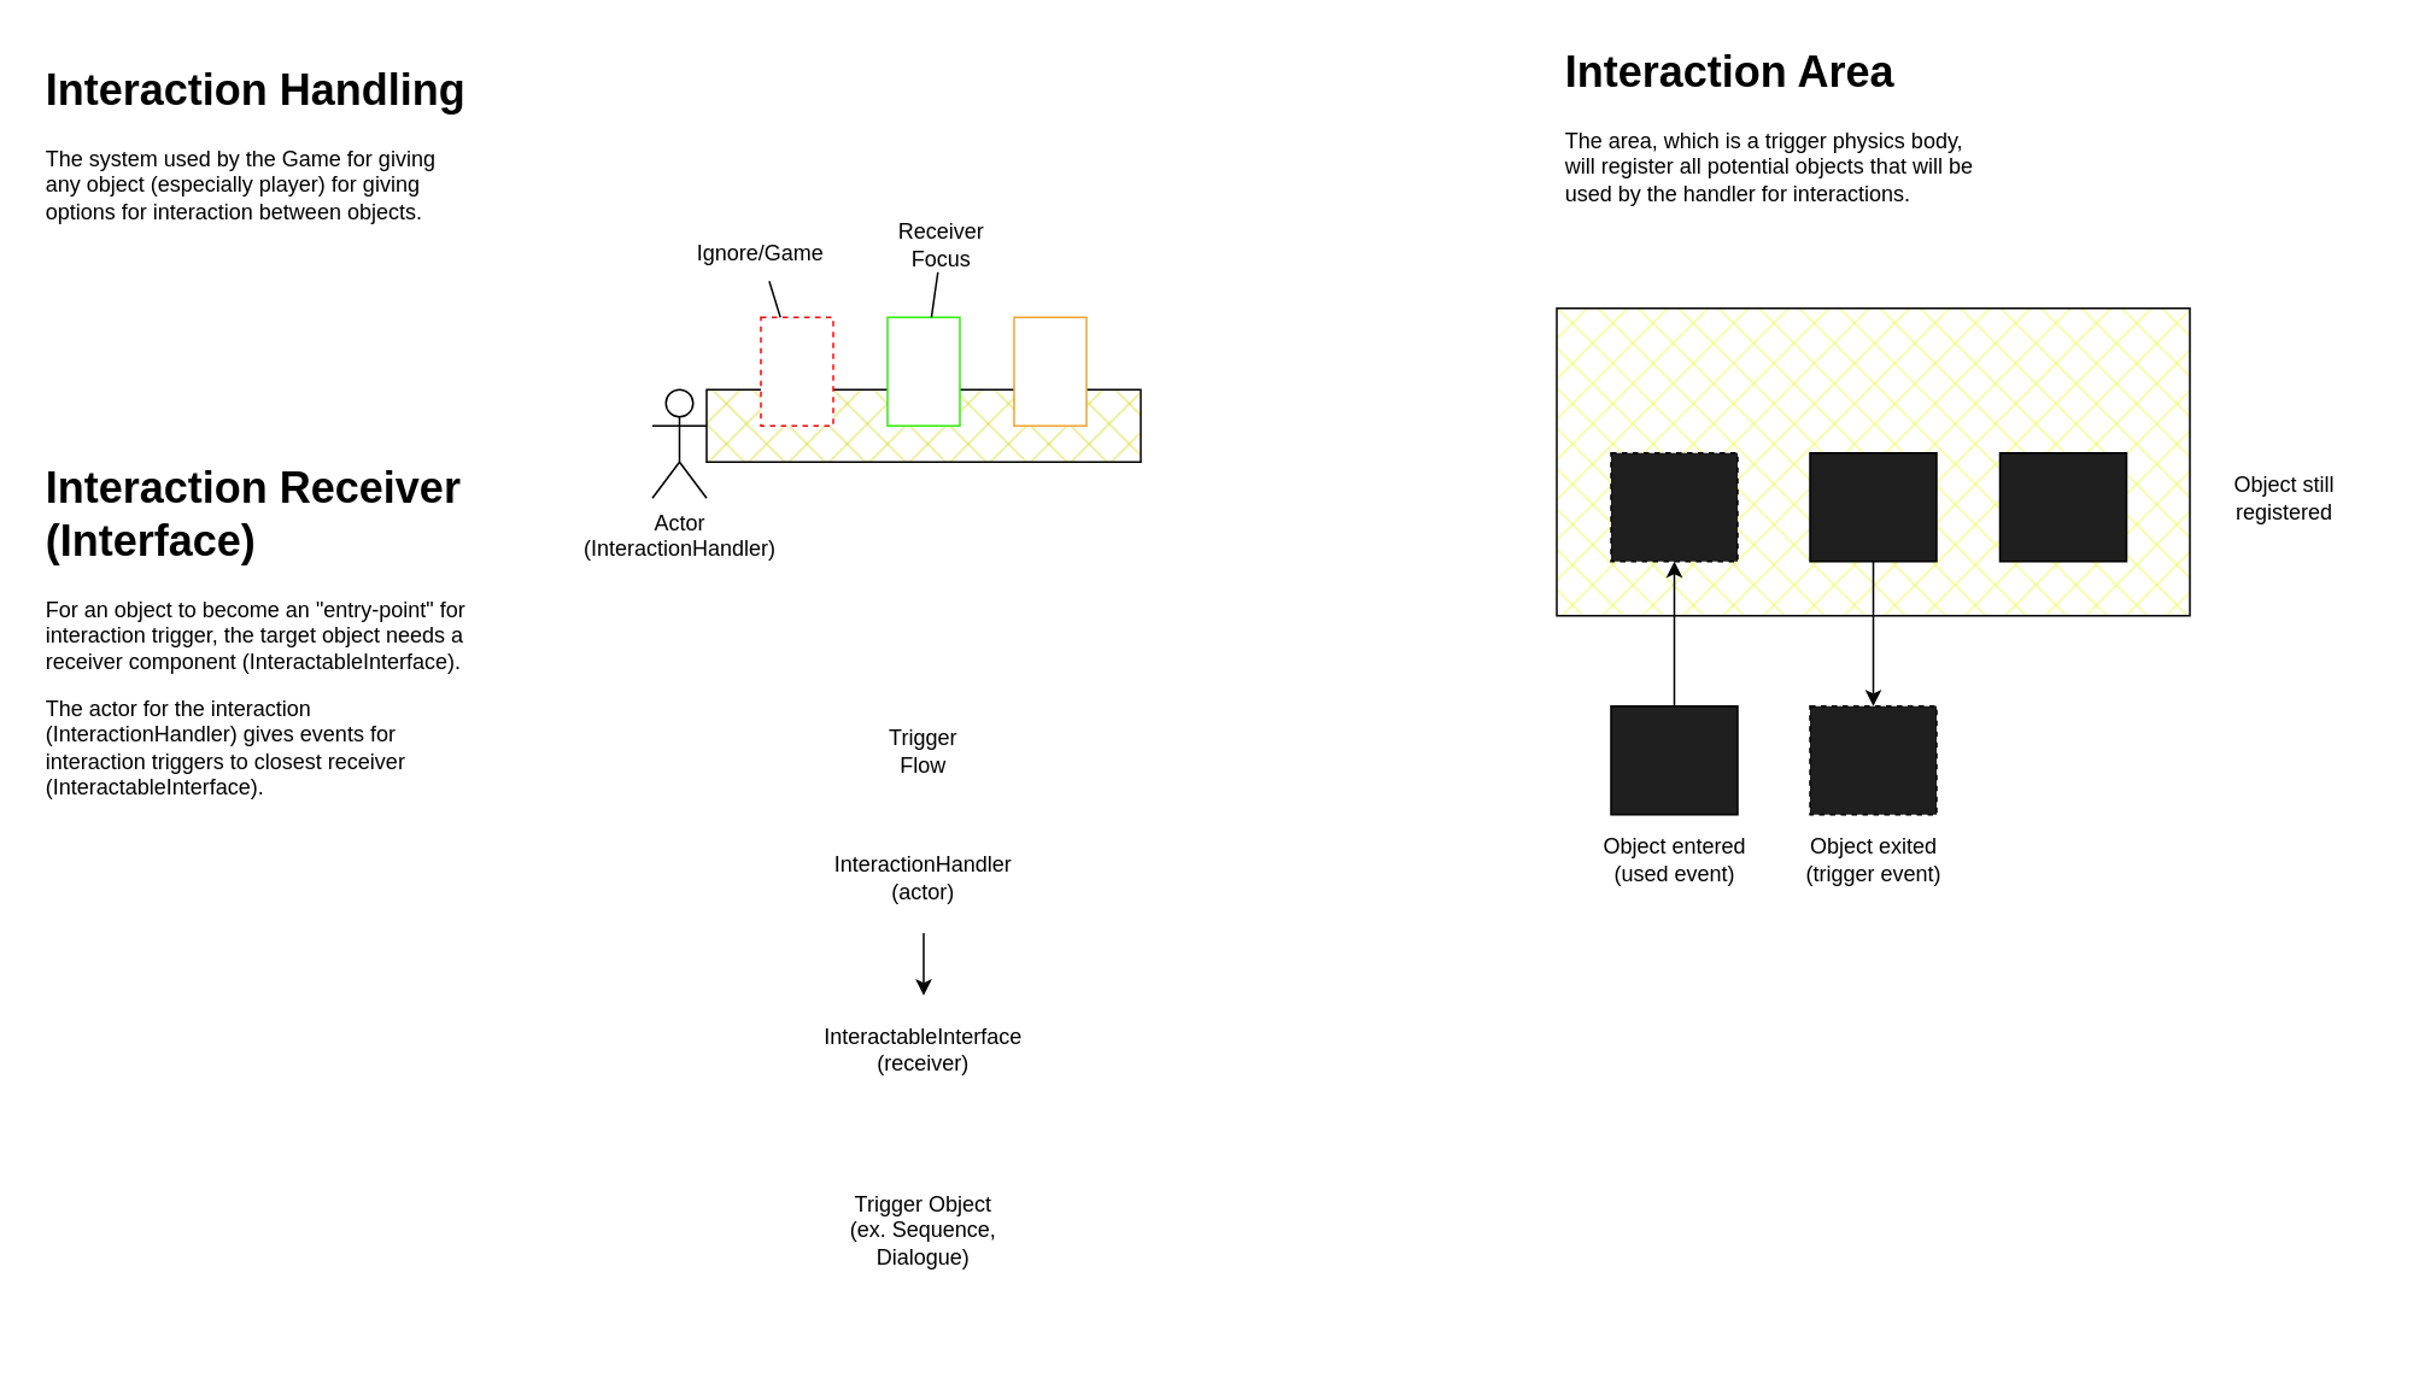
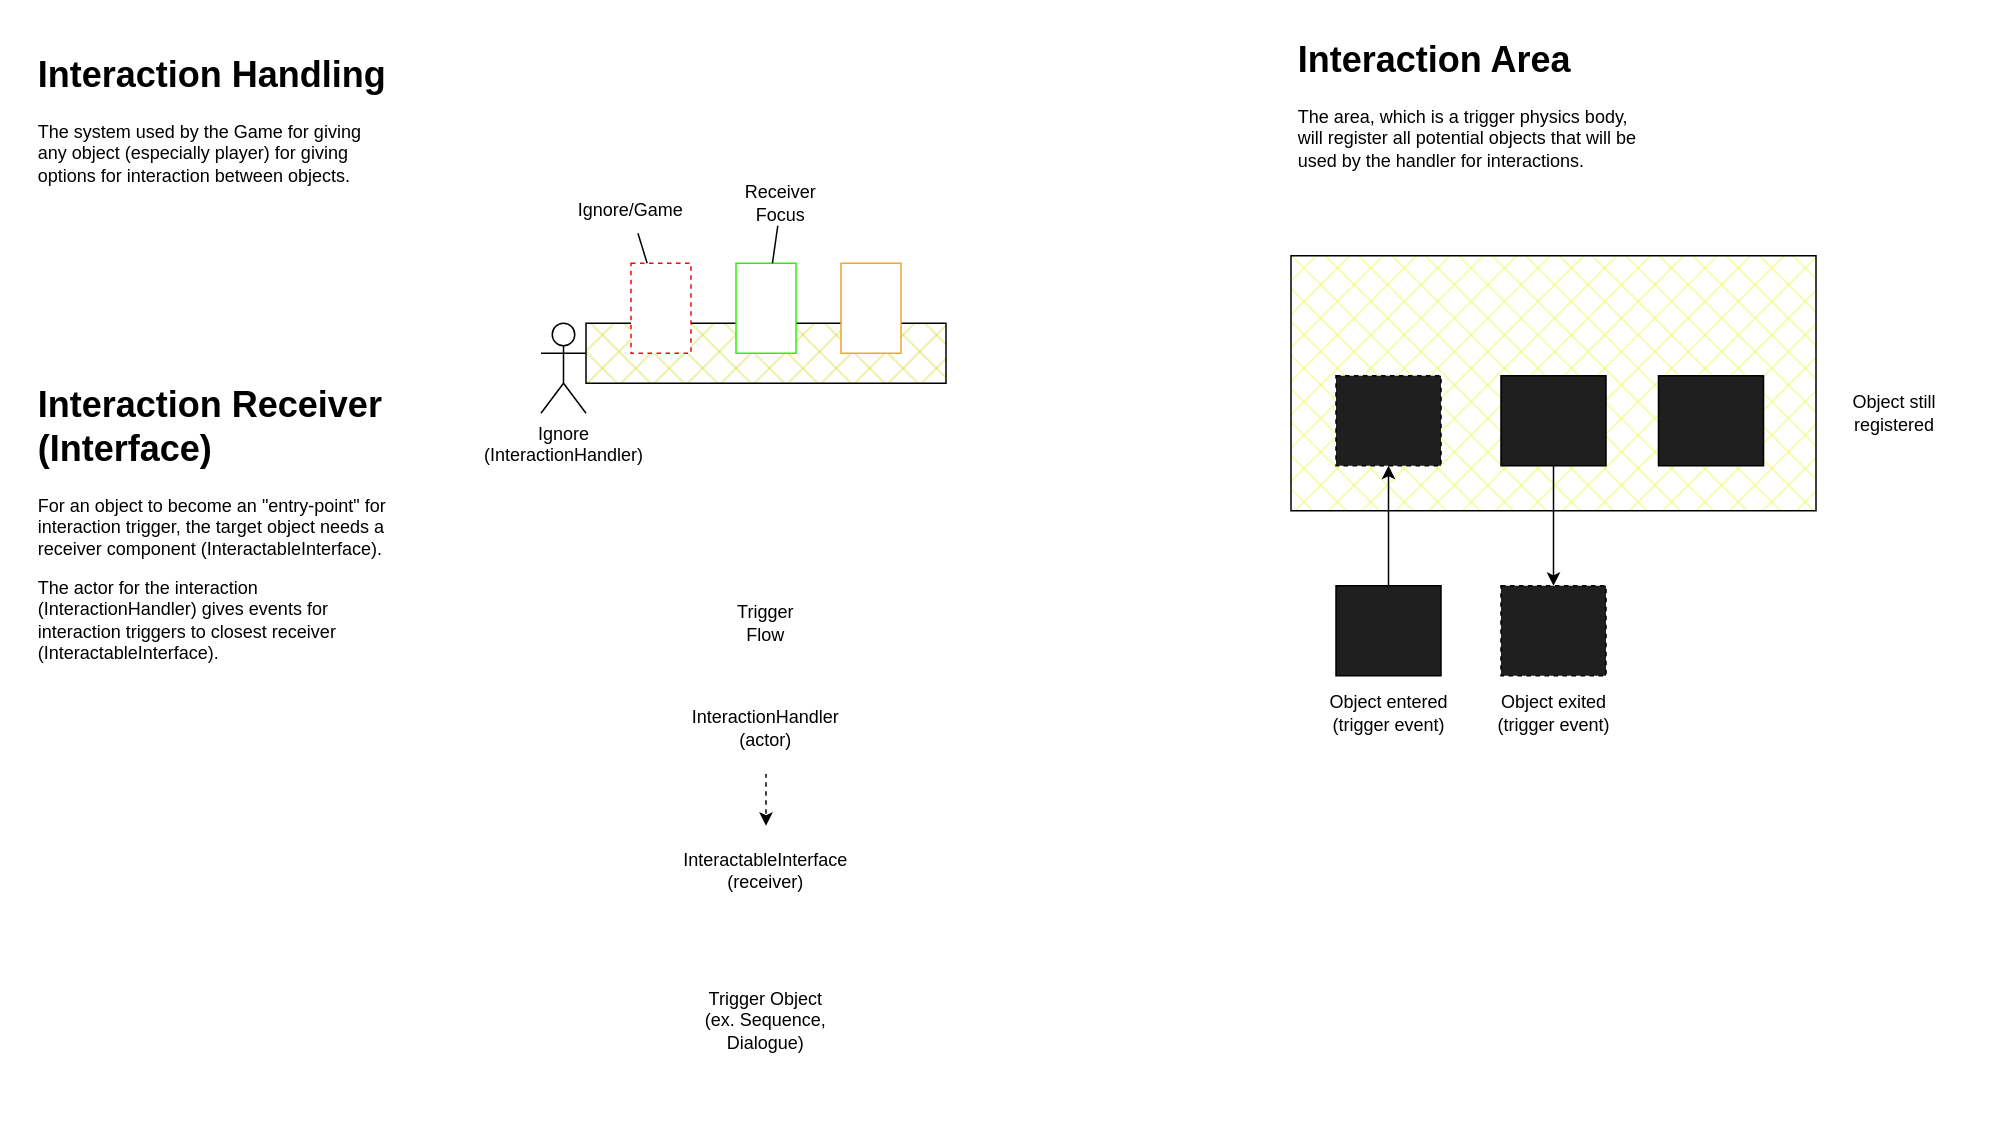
  <mxCell id="0" />
  <mxCell id="1" parent="0" />
  <mxCell id="2" value="" style="rounded=0;whiteSpace=wrap;html=1;fillStyle=solid;strokeColor=#FFFFFF;fillColor=default;" parent="1" vertex="1"><mxGeometry x="430" y="390" width="160" height="350" as="geometry" /></mxCell>
  <mxCell id="3" value="&lt;h1&gt;Interaction Handling&lt;/h1&gt;&lt;p&gt;The system used by the Game for giving any object (especially player) for giving options for interaction between objects.&lt;br&gt;&lt;/p&gt;" style="text;html=1;strokeColor=none;fillColor=none;spacing=5;spacingTop=-20;whiteSpace=wrap;overflow=hidden;rounded=0;" parent="1" vertex="1"><mxGeometry x="20" y="30" width="245" height="120" as="geometry" /></mxCell>
  <mxCell id="4" value="&lt;h1&gt;Interaction Receiver (Interface)&lt;/h1&gt;&lt;p&gt;For an object to become an &quot;entry-point&quot; for interaction trigger, the target object needs a receiver component (InteractableInterface).&lt;/p&gt;&lt;p&gt;The actor for the interaction (InteractionHandler) gives events for interaction triggers to closest receiver (InteractableInterface).&lt;/p&gt;" style="text;html=1;strokeColor=none;fillColor=none;spacing=5;spacingTop=-20;whiteSpace=wrap;overflow=hidden;rounded=0;" parent="1" vertex="1"><mxGeometry x="20" y="250" width="250" height="200" as="geometry" /></mxCell>
  <mxCell id="5" value="&lt;h1&gt;Interaction Area&lt;/h1&gt;&lt;p&gt;The area, which is a trigger physics body, will register all potential objects that will be used by the handler for interactions.&lt;/p&gt;" style="text;html=1;strokeColor=none;fillColor=none;spacing=5;spacingTop=-20;whiteSpace=wrap;overflow=hidden;rounded=0;" parent="1" vertex="1"><mxGeometry x="860" y="20" width="245" height="120" as="geometry" /></mxCell>
  <mxCell id="6" value="" style="rounded=0;whiteSpace=wrap;html=1;fillColor=#E6FA32;fillStyle=cross-hatch;" parent="1" vertex="1"><mxGeometry x="860" y="170" width="350" height="170" as="geometry" /></mxCell>
  <mxCell id="7" value="" style="edgeStyle=none;html=1;" parent="1" source="8" target="9" edge="1"><mxGeometry relative="1" as="geometry" /></mxCell>
  <mxCell id="8" value="" style="rounded=0;whiteSpace=wrap;html=1;fillStyle=auto;fillColor=#1F1F1F;" parent="1" vertex="1"><mxGeometry x="890" y="390" width="70" height="60" as="geometry" /></mxCell>
  <mxCell id="9" value="" style="rounded=0;whiteSpace=wrap;html=1;fillStyle=auto;fillColor=#1F1F1F;dashed=1;" parent="1" vertex="1"><mxGeometry x="890" y="250" width="70" height="60" as="geometry" /></mxCell>
  <mxCell id="10" value="" style="edgeStyle=none;html=1;" parent="1" source="11" target="12" edge="1"><mxGeometry relative="1" as="geometry" /></mxCell>
  <mxCell id="11" value="" style="rounded=0;whiteSpace=wrap;html=1;fillStyle=auto;fillColor=#1F1F1F;" parent="1" vertex="1"><mxGeometry x="1000" y="250" width="70" height="60" as="geometry" /></mxCell>
  <mxCell id="12" value="" style="rounded=0;whiteSpace=wrap;html=1;fillStyle=auto;fillColor=#1F1F1F;dashed=1;" parent="1" vertex="1"><mxGeometry x="1000" y="390" width="70" height="60" as="geometry" /></mxCell>
  <mxCell id="13" value="" style="rounded=0;whiteSpace=wrap;html=1;fillStyle=auto;fillColor=#1F1F1F;" parent="1" vertex="1"><mxGeometry x="1105" y="250" width="70" height="60" as="geometry" /></mxCell>
- <mxCell id="14" value="Object entered&lt;br&gt;(used event)" style="text;html=1;strokeColor=none;fillColor=none;align=center;verticalAlign=middle;whiteSpace=wrap;rounded=0;dashed=1;fillStyle=auto;" parent="1" vertex="1"><mxGeometry x="872.5" y="460" width="105" height="30" as="geometry" /></mxCell>
+ <mxCell id="14" value="Object entered&lt;br&gt;(trigger event)" style="text;html=1;strokeColor=none;fillColor=none;align=center;verticalAlign=middle;whiteSpace=wrap;rounded=0;dashed=1;fillStyle=auto;" parent="1" vertex="1"><mxGeometry x="872.5" y="460" width="105" height="30" as="geometry" /></mxCell>
  <mxCell id="15" value="Object exited&lt;br&gt;(trigger event)" style="text;html=1;strokeColor=none;fillColor=none;align=center;verticalAlign=middle;whiteSpace=wrap;rounded=0;dashed=1;fillStyle=auto;" parent="1" vertex="1"><mxGeometry x="982.5" y="460" width="105" height="30" as="geometry" /></mxCell>
  <mxCell id="16" value="Object still registered" style="text;html=1;strokeColor=none;fillColor=none;align=center;verticalAlign=middle;whiteSpace=wrap;rounded=0;dashed=1;fillStyle=auto;" parent="1" vertex="1"><mxGeometry x="1210" y="260" width="105" height="30" as="geometry" /></mxCell>
  <mxCell id="17" value="" style="rounded=0;whiteSpace=wrap;html=1;fillStyle=cross-hatch;fillColor=#D0D615;" parent="1" vertex="1"><mxGeometry x="390" y="215" width="240" height="40" as="geometry" /></mxCell>
- <mxCell id="18" value="Actor&lt;br&gt;(InteractionHandler)" style="shape=umlActor;verticalLabelPosition=bottom;verticalAlign=top;html=1;outlineConnect=0;" parent="1" vertex="1"><mxGeometry x="360" y="215" width="30" height="60" as="geometry" /></mxCell>
+ <mxCell id="18" value="Ignore&lt;br&gt;(InteractionHandler)" style="shape=umlActor;verticalLabelPosition=bottom;verticalAlign=top;html=1;outlineConnect=0;" parent="1" vertex="1"><mxGeometry x="360" y="215" width="30" height="60" as="geometry" /></mxCell>
  <mxCell id="19" value="" style="rounded=0;whiteSpace=wrap;html=1;fillStyle=solid;fillColor=default;dashed=1;strokeColor=#F00A0A;" parent="1" vertex="1"><mxGeometry x="420" y="175" width="40" height="60" as="geometry" /></mxCell>
  <mxCell id="20" value="" style="endArrow=none;html=1;" parent="1" source="19" target="21" edge="1"><mxGeometry width="50" height="50" relative="1" as="geometry"><mxPoint x="490" y="295" as="sourcePoint" /><mxPoint x="430" y="95" as="targetPoint" /></mxGeometry></mxCell>
  <mxCell id="21" value="Ignore/Game" style="text;html=1;strokeColor=none;fillColor=none;align=center;verticalAlign=middle;whiteSpace=wrap;rounded=0;dashed=1;fillStyle=solid;" parent="1" vertex="1"><mxGeometry x="390" y="125" width="60" height="30" as="geometry" /></mxCell>
  <mxCell id="22" value="" style="rounded=0;whiteSpace=wrap;html=1;fillStyle=solid;fillColor=default;strokeColor=#2EF007;" parent="1" vertex="1"><mxGeometry x="490" y="175" width="40" height="60" as="geometry" /></mxCell>
  <mxCell id="23" value="" style="rounded=0;whiteSpace=wrap;html=1;fillStyle=solid;fillColor=default;strokeColor=#F0A432;" parent="1" vertex="1"><mxGeometry x="560" y="175" width="40" height="60" as="geometry" /></mxCell>
  <mxCell id="24" value="" style="endArrow=none;html=1;" parent="1" source="22" target="25" edge="1"><mxGeometry width="50" height="50" relative="1" as="geometry"><mxPoint x="490" y="235" as="sourcePoint" /><mxPoint x="520" y="135" as="targetPoint" /></mxGeometry></mxCell>
  <mxCell id="25" value="Receiver Focus" style="text;html=1;strokeColor=none;fillColor=none;align=center;verticalAlign=middle;whiteSpace=wrap;rounded=0;fillStyle=solid;" parent="1" vertex="1"><mxGeometry x="490" y="120" width="60" height="30" as="geometry" /></mxCell>
  <mxCell id="26" value="InteractableInterface&lt;br&gt;(receiver)" style="rounded=0;whiteSpace=wrap;html=1;fillStyle=solid;strokeColor=#FFFFFF;fillColor=default;" parent="1" vertex="1"><mxGeometry x="450" y="550" width="120" height="60" as="geometry" /></mxCell>
  <mxCell id="27" value="Trigger Object&lt;br&gt;(ex. Sequence, Dialogue)" style="rounded=0;whiteSpace=wrap;html=1;fillStyle=solid;strokeColor=#FFFFFF;fillColor=default;" parent="1" vertex="1"><mxGeometry x="450" y="650" width="120" height="60" as="geometry" /></mxCell>
  <mxCell id="28" value="Trigger Flow" style="text;html=1;strokeColor=none;fillColor=none;align=center;verticalAlign=middle;whiteSpace=wrap;rounded=0;fillStyle=solid;" parent="1" vertex="1"><mxGeometry x="480" y="400" width="60" height="30" as="geometry" /></mxCell>
- <mxCell id="29" value="" style="edgeStyle=none;html=1;" parent="1" source="30" target="26" edge="1"><mxGeometry relative="1" as="geometry" /></mxCell>
+ <mxCell id="29" value="" style="edgeStyle=none;html=1;dashed=1;" parent="1" source="30" target="26" edge="1"><mxGeometry relative="1" as="geometry" /></mxCell>
  <mxCell id="30" value="InteractionHandler&lt;br&gt;(actor)" style="rounded=0;whiteSpace=wrap;html=1;fillStyle=solid;strokeColor=#FFFFFF;fillColor=default;" parent="1" vertex="1"><mxGeometry x="450" y="455" width="120" height="60" as="geometry" /></mxCell>
